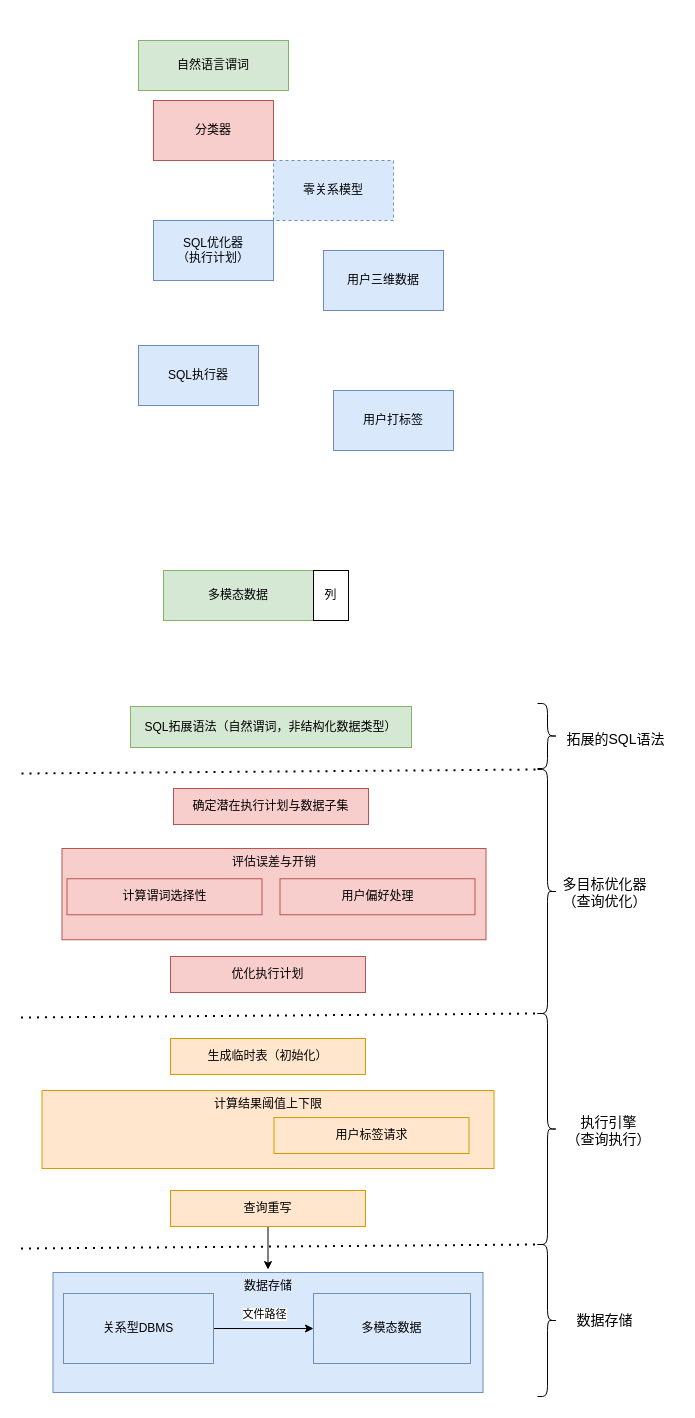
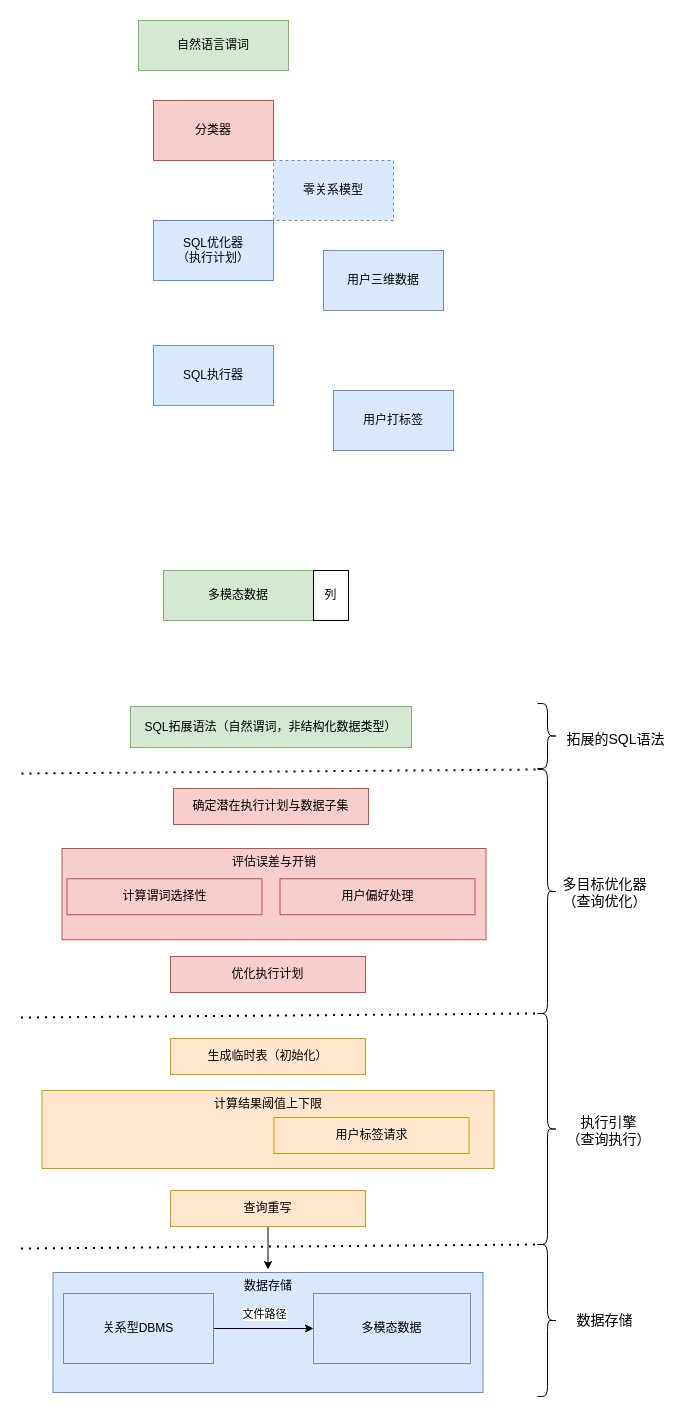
  <mxCell id="0" />
  <mxCell id="1" parent="0" />
  <mxCell id="2" value="数据存储" style="rounded=0;whiteSpace=wrap;html=1;verticalAlign=top;fillColor=#dae8fc;strokeColor=#6c8ebf;" parent="1" vertex="1"><mxGeometry x="52.5" y="1272" width="430" height="120" as="geometry" /></mxCell>
  <mxCell id="3" value="计算结果阈值上下限" style="rounded=0;whiteSpace=wrap;html=1;fillColor=#ffe6cc;strokeColor=#d79b00;verticalAlign=top;" parent="1" vertex="1"><mxGeometry x="41.5" y="1090" width="452" height="78" as="geometry" /></mxCell>
  <mxCell id="4" value="评估误差与开销" style="rounded=0;whiteSpace=wrap;html=1;fillColor=#f8cecc;strokeColor=#b85450;align=center;horizontal=1;verticalAlign=top;" parent="1" vertex="1"><mxGeometry x="61.5" y="848" width="424" height="91.25" as="geometry" /></mxCell>
  <mxCell id="5" value="零关系模型" style="rounded=0;whiteSpace=wrap;html=1;fillColor=#dae8fc;strokeColor=#6c8ebf;dashed=1;" parent="1" vertex="1"><mxGeometry x="273" y="160" width="120" height="60" as="geometry" /></mxCell>
  <mxCell id="6" value="SQL优化器&lt;br&gt;（执行计划）" style="rounded=0;whiteSpace=wrap;html=1;fillColor=#dae8fc;strokeColor=#6c8ebf;" parent="1" vertex="1"><mxGeometry x="153" y="220" width="120" height="60" as="geometry" /></mxCell>
  <mxCell id="7" value="多模态数据" style="rounded=0;whiteSpace=wrap;html=1;fillColor=#d5e8d4;strokeColor=#82b366;" parent="1" vertex="1"><mxGeometry x="163" y="570" width="150" height="50" as="geometry" /></mxCell>
- <mxCell id="8" value="自然语言谓词" style="rounded=0;whiteSpace=wrap;html=1;fillColor=#d5e8d4;strokeColor=#82b366;" parent="1" vertex="1"><mxGeometry x="138" y="40" width="150" height="50" as="geometry" /></mxCell>
+ <mxCell id="8" value="自然语言谓词" style="rounded=0;whiteSpace=wrap;html=1;fillColor=#d5e8d4;strokeColor=#82b366;" parent="1" vertex="1"><mxGeometry x="138" y="20" width="150" height="50" as="geometry" /></mxCell>
  <mxCell id="9" value="列" style="rounded=0;whiteSpace=wrap;html=1;" parent="1" vertex="1"><mxGeometry x="313" y="570" width="35" height="50" as="geometry" /></mxCell>
  <mxCell id="10" value="分类器" style="rounded=0;whiteSpace=wrap;html=1;fillColor=#f8cecc;strokeColor=#b85450;" parent="1" vertex="1"><mxGeometry x="153" y="100" width="120" height="60" as="geometry" /></mxCell>
  <mxCell id="11" value="用户三维数据" style="rounded=0;whiteSpace=wrap;html=1;fillColor=#dae8fc;strokeColor=#6c8ebf;" parent="1" vertex="1"><mxGeometry x="323" y="250" width="120" height="60" as="geometry" /></mxCell>
- <mxCell id="12" value="SQL执行器" style="rounded=0;whiteSpace=wrap;html=1;fillColor=#dae8fc;strokeColor=#6c8ebf;" parent="1" vertex="1"><mxGeometry x="138" y="345" width="120" height="60" as="geometry" /></mxCell>
+ <mxCell id="12" value="SQL执行器" style="rounded=0;whiteSpace=wrap;html=1;fillColor=#dae8fc;strokeColor=#6c8ebf;" parent="1" vertex="1"><mxGeometry x="153" y="345" width="120" height="60" as="geometry" /></mxCell>
  <mxCell id="13" value="用户打标签" style="rounded=0;whiteSpace=wrap;html=1;fillColor=#dae8fc;strokeColor=#6c8ebf;" parent="1" vertex="1"><mxGeometry x="333" y="390" width="120" height="60" as="geometry" /></mxCell>
  <mxCell id="14" style="edgeStyle=orthogonalEdgeStyle;rounded=0;orthogonalLoop=1;jettySize=auto;html=1;" parent="1" source="16" target="17" edge="1"><mxGeometry relative="1" as="geometry" /></mxCell>
  <mxCell id="15" value="文件路径" style="edgeLabel;html=1;align=center;verticalAlign=middle;resizable=0;points=[];" parent="14" vertex="1" connectable="0"><mxGeometry x="-0.327" y="1" relative="1" as="geometry"><mxPoint x="16" y="-14" as="offset" /></mxGeometry></mxCell>
  <mxCell id="16" value="关系型DBMS" style="rounded=0;whiteSpace=wrap;html=1;fillColor=#dae8fc;strokeColor=#6c8ebf;" parent="1" vertex="1"><mxGeometry x="63" y="1293" width="150" height="70" as="geometry" /></mxCell>
  <mxCell id="17" value="多模态数据" style="rounded=0;whiteSpace=wrap;html=1;fillColor=#dae8fc;strokeColor=#6c8ebf;" parent="1" vertex="1"><mxGeometry x="313" y="1293" width="157" height="70" as="geometry" /></mxCell>
  <mxCell id="18" value="SQL拓展语法（自然谓词，非结构化数据类型）" style="rounded=0;whiteSpace=wrap;html=1;fillColor=#d5e8d4;strokeColor=#82b366;" parent="1" vertex="1"><mxGeometry x="130" y="706" width="281" height="41" as="geometry" /></mxCell>
  <mxCell id="19" value="计算谓词选择性" style="rounded=0;whiteSpace=wrap;html=1;fillColor=#f8cecc;strokeColor=#b85450;" parent="1" vertex="1"><mxGeometry x="66.5" y="878.25" width="195" height="36" as="geometry" /></mxCell>
  <mxCell id="20" value="用户标签请求" style="rounded=0;whiteSpace=wrap;html=1;fillColor=#ffe6cc;strokeColor=#d79b00;" parent="1" vertex="1"><mxGeometry x="273.5" y="1117" width="195" height="36" as="geometry" /></mxCell>
  <mxCell id="21" value="用户偏好处理" style="rounded=0;whiteSpace=wrap;html=1;fillColor=#f8cecc;strokeColor=#b85450;" parent="1" vertex="1"><mxGeometry x="279.5" y="878.25" width="195" height="36" as="geometry" /></mxCell>
  <mxCell id="22" value="优化执行计划" style="rounded=0;whiteSpace=wrap;html=1;fillColor=#f8cecc;strokeColor=#b85450;" parent="1" vertex="1"><mxGeometry x="170" y="956" width="195" height="36" as="geometry" /></mxCell>
  <mxCell id="23" style="edgeStyle=orthogonalEdgeStyle;rounded=0;orthogonalLoop=1;jettySize=auto;html=1;" parent="1" source="24" edge="1"><mxGeometry relative="1" as="geometry"><mxPoint x="267.5" y="1269.091" as="targetPoint" /></mxGeometry></mxCell>
  <mxCell id="24" value="查询重写" style="rounded=0;whiteSpace=wrap;html=1;fillColor=#ffe6cc;strokeColor=#d79b00;" parent="1" vertex="1"><mxGeometry x="170" y="1190" width="195" height="36" as="geometry" /></mxCell>
  <mxCell id="25" value="确定潜在执行计划与数据子集" style="rounded=0;whiteSpace=wrap;html=1;fillColor=#f8cecc;strokeColor=#b85450;" parent="1" vertex="1"><mxGeometry x="173" y="788" width="195" height="36" as="geometry" /></mxCell>
  <mxCell id="26" value="生成临时表（初始化）" style="rounded=0;whiteSpace=wrap;html=1;fillColor=#ffe6cc;strokeColor=#d79b00;" parent="1" vertex="1"><mxGeometry x="170" y="1038" width="195" height="36" as="geometry" /></mxCell>
  <mxCell id="27" value="" style="endArrow=none;dashed=1;html=1;dashPattern=1 3;strokeWidth=2;rounded=0;" parent="1" edge="1"><mxGeometry width="50" height="50" relative="1" as="geometry"><mxPoint x="21" y="773" as="sourcePoint" /><mxPoint x="537.5" y="769" as="targetPoint" /></mxGeometry></mxCell>
  <mxCell id="28" value="" style="endArrow=none;dashed=1;html=1;dashPattern=1 3;strokeWidth=2;rounded=0;" parent="1" edge="1"><mxGeometry width="50" height="50" relative="1" as="geometry"><mxPoint x="20.5" y="1017" as="sourcePoint" /><mxPoint x="537" y="1013" as="targetPoint" /></mxGeometry></mxCell>
  <mxCell id="29" value="" style="endArrow=none;dashed=1;html=1;dashPattern=1 3;strokeWidth=2;rounded=0;" parent="1" edge="1"><mxGeometry width="50" height="50" relative="1" as="geometry"><mxPoint x="20.5" y="1248" as="sourcePoint" /><mxPoint x="537" y="1244" as="targetPoint" /></mxGeometry></mxCell>
  <mxCell id="30" value="" style="shape=curlyBracket;whiteSpace=wrap;html=1;rounded=1;flipH=1;labelPosition=right;verticalLabelPosition=middle;align=left;verticalAlign=middle;" parent="1" vertex="1"><mxGeometry x="537" y="769" width="20" height="244" as="geometry" /></mxCell>
  <mxCell id="31" value="" style="shape=curlyBracket;whiteSpace=wrap;html=1;rounded=1;flipH=1;labelPosition=right;verticalLabelPosition=middle;align=left;verticalAlign=middle;" parent="1" vertex="1"><mxGeometry x="537" y="1013" width="20" height="231" as="geometry" /></mxCell>
  <mxCell id="32" value="&lt;font style=&quot;font-size: 14px;&quot;&gt;多目标优化器&lt;/font&gt;&lt;div&gt;&lt;font style=&quot;font-size: 14px;&quot;&gt;（查询优化）&lt;/font&gt;&lt;/div&gt;" style="text;html=1;align=center;verticalAlign=middle;resizable=0;points=[];autosize=1;strokeColor=none;fillColor=none;" parent="1" vertex="1"><mxGeometry x="553" y="868.5" width="102" height="46" as="geometry" /></mxCell>
  <mxCell id="33" value="&lt;font style=&quot;font-size: 14px;&quot;&gt;执行引擎&lt;/font&gt;&lt;div&gt;&lt;font style=&quot;font-size: 14px;&quot;&gt;（查询执行）&lt;/font&gt;&lt;/div&gt;" style="text;html=1;align=center;verticalAlign=middle;resizable=0;points=[];autosize=1;strokeColor=none;fillColor=none;" parent="1" vertex="1"><mxGeometry x="557" y="1106.5" width="102" height="46" as="geometry" /></mxCell>
  <mxCell id="34" value="" style="shape=curlyBracket;whiteSpace=wrap;html=1;rounded=1;flipH=1;labelPosition=right;verticalLabelPosition=middle;align=left;verticalAlign=middle;" parent="1" vertex="1"><mxGeometry x="537" y="1244" width="20" height="152" as="geometry" /></mxCell>
  <mxCell id="35" value="&lt;span style=&quot;font-size: 14px;&quot;&gt;数据存储&lt;/span&gt;" style="text;html=1;align=center;verticalAlign=middle;resizable=0;points=[];autosize=1;strokeColor=none;fillColor=none;" parent="1" vertex="1"><mxGeometry x="567" y="1305.5" width="74" height="29" as="geometry" /></mxCell>
  <mxCell id="36" value="&lt;span style=&quot;font-size: 14px;&quot;&gt;拓展的SQL语法&lt;/span&gt;" style="text;html=1;align=center;verticalAlign=middle;resizable=0;points=[];autosize=1;strokeColor=none;fillColor=none;" parent="1" vertex="1"><mxGeometry x="557" y="724" width="116" height="29" as="geometry" /></mxCell>
  <mxCell id="37" value="" style="shape=curlyBracket;whiteSpace=wrap;html=1;rounded=1;flipH=1;labelPosition=right;verticalLabelPosition=middle;align=left;verticalAlign=middle;" parent="1" vertex="1"><mxGeometry x="537" y="703" width="20" height="65" as="geometry" /></mxCell>
